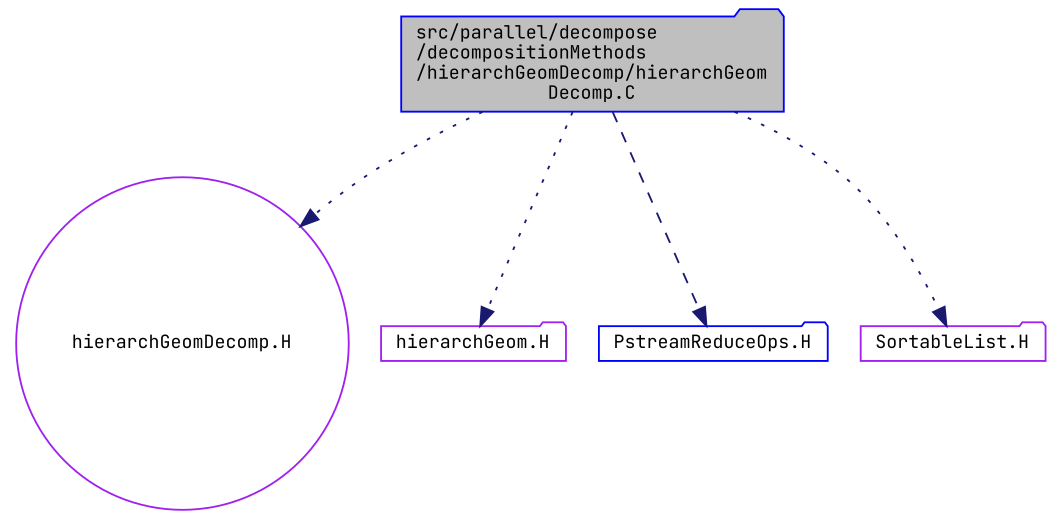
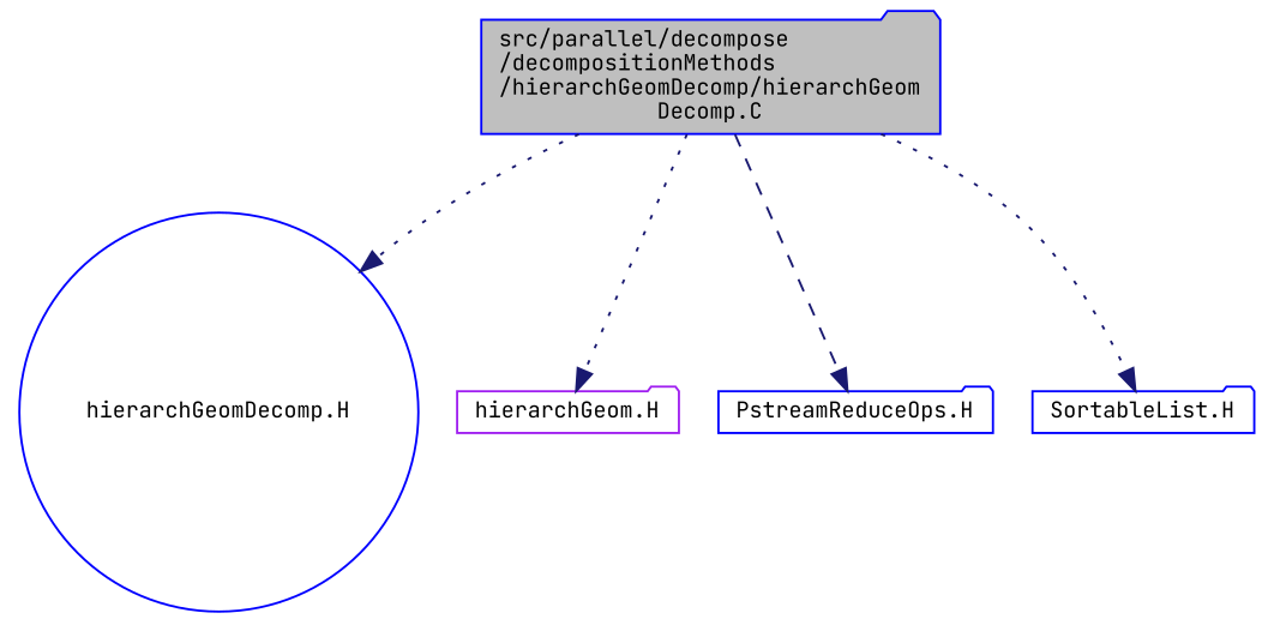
  digraph {
    fontname="JetBrains Mono"
    node [color=purple fontname="JetBrains Mono" fontsize=10 shape=folder]
    edge [color=midnightblue fontname="JetBrains Mono" fontsize=10 labelfontname=FreeSans labelfontsize=10 style=dotted]
    n1 [color=blue fillcolor=grey75 fontcolor=black height=0.2 label="src/parallel/decompose\l/decompositionMethods\l/hierarchGeomDecomp/hierarchGeom\lDecomp.C" style=filled width=0.4]
-   n2 [height=0.2 label="hierarchGeomDecomp.H" shape=circle width=0.4]
+   n2 [color=blue height=0.2 label="hierarchGeomDecomp.H" shape=circle width=0.4]
    n3 [height=0.2 label="hierarchGeom.H" width=0.4]
    n4 [color=blue height=0.2 label="PstreamReduceOps.H" width=0.4]
-   n5 [height=0.2 label="SortableList.H" width=0.4]
+   n5 [color=blue height=0.2 label="SortableList.H" width=0.4]
    n1 -> n2
    n1 -> n3
    n1 -> n4 [style=dashed]
    n1 -> n5
  }
